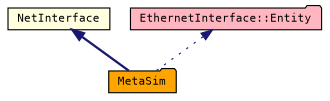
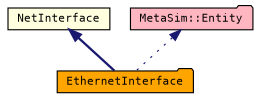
  digraph {
    fontname="DejaVu Sans Mono"
    node [color=black fontname="DejaVu Sans Mono" fontsize=10 shape=folder style=filled]
    edge [color=midnightblue dir=back fontname="DejaVu Sans Mono" fontsize=10 labelfontname=Helvetica labelfontsize=10]
    n1 [fillcolor=lightyellow fontcolor=black height=0.2 label=NetInterface shape=box width=0.4]
-   n2 [fillcolor=orange height=0.2 label=MetaSim width=0.4]
-   n3 [fillcolor=lightpink height=0.2 label="EthernetInterface::Entity" width=0.4]
+   n2 [fillcolor=orange height=0.2 label=EthernetInterface width=0.4]
+   n3 [fillcolor=lightpink height=0.2 label="MetaSim::Entity" width=0.4]
    n1 -> n2 [style=bold]
    n3 -> n2 [style=dotted]
  }
